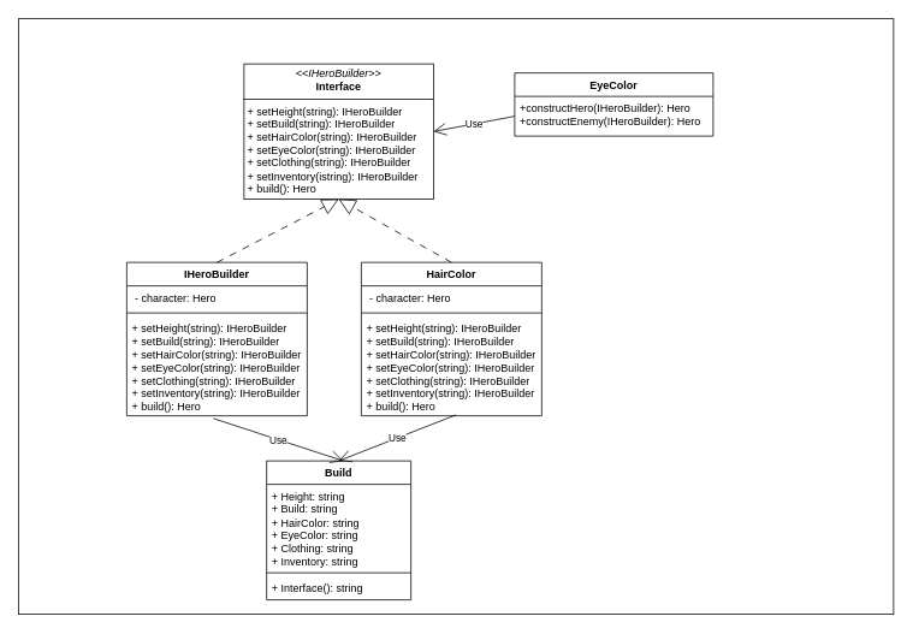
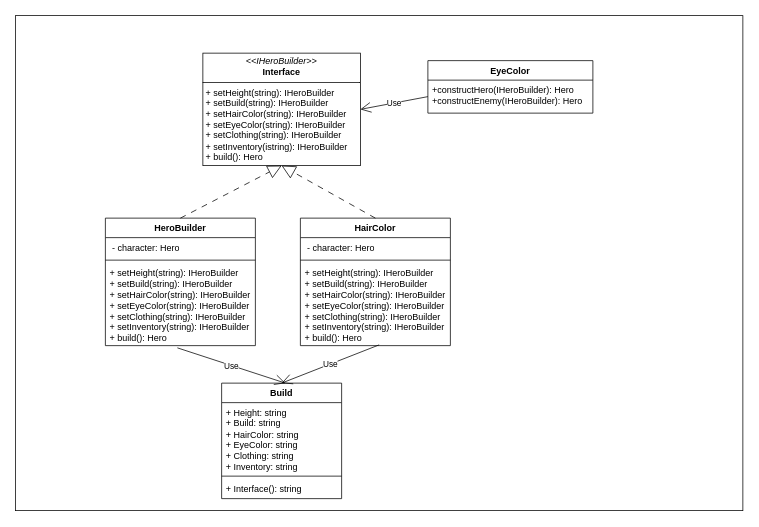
  <mxCell id="0" />
  <mxCell id="1" parent="0" />
  <mxCell id="2" value="" style="rounded=0;whiteSpace=wrap;html=1;" vertex="1" parent="1"><mxGeometry x="20" y="20" width="970" height="660" as="geometry" /></mxCell>
  <mxCell id="3" value="&lt;p style=&quot;margin:0px;margin-top:4px;text-align:center;&quot;&gt;&lt;i&gt;&amp;lt;&amp;lt;IHeroBuilder&amp;gt;&amp;gt;&lt;/i&gt;&lt;br&gt;&lt;b&gt;Interface&lt;/b&gt;&lt;/p&gt;&lt;hr size=&quot;1&quot; style=&quot;border-style:solid;&quot;&gt;&lt;p style=&quot;margin:0px;margin-left:4px;&quot;&gt;&lt;/p&gt;&lt;p style=&quot;margin:0px;margin-left:4px;&quot;&gt;+ setHeight(string): IHeroBuilder&lt;/p&gt;&lt;p style=&quot;margin:0px;margin-left:4px;&quot;&gt;+ setBuild(string): IHeroBuilder&lt;/p&gt;&lt;p style=&quot;margin:0px;margin-left:4px;&quot;&gt;+ setHairColor(string): IHeroBuilder&lt;/p&gt;&lt;p style=&quot;margin:0px;margin-left:4px;&quot;&gt;+ setEyeColor(string): IHeroBuilder&lt;/p&gt;&lt;p style=&quot;margin:0px;margin-left:4px;&quot;&gt;+ setClothing(string): IHeroBuilder&lt;/p&gt;&lt;p style=&quot;margin:0px;margin-left:4px;&quot;&gt;+ setInventory(istring): IHeroBuilder&lt;/p&gt;&lt;p style=&quot;margin:0px;margin-left:4px;&quot;&gt;+ build(): Hero&lt;/p&gt;" style="verticalAlign=top;align=left;overflow=fill;html=1;whiteSpace=wrap;" vertex="1" parent="1"><mxGeometry x="270" y="70" width="210" height="150" as="geometry" /></mxCell>
  <mxCell id="4" value="Build" style="swimlane;fontStyle=1;align=center;verticalAlign=top;childLayout=stackLayout;horizontal=1;startSize=26;horizontalStack=0;resizeParent=1;resizeParentMax=0;resizeLast=0;collapsible=1;marginBottom=0;whiteSpace=wrap;html=1;" vertex="1" parent="1"><mxGeometry x="295" y="510" width="160" height="154" as="geometry" /></mxCell>
  <mxCell id="5" value="&lt;div&gt;+ Height: string&lt;/div&gt;&lt;div&gt;&lt;span style=&quot;background-color: initial;&quot;&gt;+ Build: string&lt;/span&gt;&lt;/div&gt;&lt;div&gt;&lt;span style=&quot;background-color: initial;&quot;&gt;+ HairColor: string&lt;/span&gt;&lt;/div&gt;&lt;div&gt;&lt;span style=&quot;background-color: initial;&quot;&gt;+ EyeColor: string&lt;/span&gt;&lt;/div&gt;&lt;div&gt;&lt;span style=&quot;background-color: initial;&quot;&gt;+ Clothing: string&lt;/span&gt;&lt;/div&gt;&lt;div&gt;&lt;span style=&quot;background-color: initial;&quot;&gt;+ Inventory: string&lt;/span&gt;&lt;/div&gt;" style="text;strokeColor=none;fillColor=none;align=left;verticalAlign=top;spacingLeft=4;spacingRight=4;overflow=hidden;rotatable=0;points=[[0,0.5],[1,0.5]];portConstraint=eastwest;whiteSpace=wrap;html=1;" vertex="1" parent="4"><mxGeometry y="26" width="160" height="94" as="geometry" /></mxCell>
  <mxCell id="6" value="" style="line;strokeWidth=1;fillColor=none;align=left;verticalAlign=middle;spacingTop=-1;spacingLeft=3;spacingRight=3;rotatable=0;labelPosition=right;points=[];portConstraint=eastwest;strokeColor=inherit;" vertex="1" parent="4"><mxGeometry y="120" width="160" height="8" as="geometry" /></mxCell>
  <mxCell id="7" value="+ Interface(): string" style="text;strokeColor=none;fillColor=none;align=left;verticalAlign=top;spacingLeft=4;spacingRight=4;overflow=hidden;rotatable=0;points=[[0,0.5],[1,0.5]];portConstraint=eastwest;whiteSpace=wrap;html=1;" vertex="1" parent="4"><mxGeometry y="128" width="160" height="26" as="geometry" /></mxCell>
  <mxCell id="8" value="HairColor" style="swimlane;fontStyle=1;align=center;verticalAlign=top;childLayout=stackLayout;horizontal=1;startSize=26;horizontalStack=0;resizeParent=1;resizeParentMax=0;resizeLast=0;collapsible=1;marginBottom=0;whiteSpace=wrap;html=1;" vertex="1" parent="1"><mxGeometry x="400" y="290" width="200" height="170" as="geometry" /></mxCell>
  <mxCell id="9" value="&amp;nbsp;- character: Hero" style="text;strokeColor=none;fillColor=none;align=left;verticalAlign=top;spacingLeft=4;spacingRight=4;overflow=hidden;rotatable=0;points=[[0,0.5],[1,0.5]];portConstraint=eastwest;whiteSpace=wrap;html=1;" vertex="1" parent="8"><mxGeometry y="26" width="200" height="26" as="geometry" /></mxCell>
  <mxCell id="10" value="" style="line;strokeWidth=1;fillColor=none;align=left;verticalAlign=middle;spacingTop=-1;spacingLeft=3;spacingRight=3;rotatable=0;labelPosition=right;points=[];portConstraint=eastwest;strokeColor=inherit;" vertex="1" parent="8"><mxGeometry y="52" width="200" height="8" as="geometry" /></mxCell>
  <mxCell id="11" value="&lt;div&gt;+ setHeight(string): IHeroBuilder&lt;/div&gt;&lt;div&gt;+ setBuild(string): IHeroBuilder&lt;/div&gt;&lt;div&gt;+ setHairColor(string): IHeroBuilder&lt;/div&gt;&lt;div&gt;+ setEyeColor(string): IHeroBuilder&lt;/div&gt;&lt;div&gt;+ setClothing(string): IHeroBuilder&lt;/div&gt;&lt;div&gt;+ setInventory(string): IHeroBuilder&lt;/div&gt;&lt;div&gt;+ build(): Hero&lt;/div&gt;" style="text;strokeColor=none;fillColor=none;align=left;verticalAlign=top;spacingLeft=4;spacingRight=4;overflow=hidden;rotatable=0;points=[[0,0.5],[1,0.5]];portConstraint=eastwest;whiteSpace=wrap;html=1;" vertex="1" parent="8"><mxGeometry y="60" width="200" height="110" as="geometry" /></mxCell>
- <mxCell id="12" value="IHeroBuilder" style="swimlane;fontStyle=1;align=center;verticalAlign=top;childLayout=stackLayout;horizontal=1;startSize=26;horizontalStack=0;resizeParent=1;resizeParentMax=0;resizeLast=0;collapsible=1;marginBottom=0;whiteSpace=wrap;html=1;" vertex="1" parent="1"><mxGeometry x="140" y="290" width="200" height="170" as="geometry" /></mxCell>
+ <mxCell id="12" value="HeroBuilder" style="swimlane;fontStyle=1;align=center;verticalAlign=top;childLayout=stackLayout;horizontal=1;startSize=26;horizontalStack=0;resizeParent=1;resizeParentMax=0;resizeLast=0;collapsible=1;marginBottom=0;whiteSpace=wrap;html=1;" vertex="1" parent="1"><mxGeometry x="140" y="290" width="200" height="170" as="geometry" /></mxCell>
  <mxCell id="13" value="&amp;nbsp;- character: Hero" style="text;strokeColor=none;fillColor=none;align=left;verticalAlign=top;spacingLeft=4;spacingRight=4;overflow=hidden;rotatable=0;points=[[0,0.5],[1,0.5]];portConstraint=eastwest;whiteSpace=wrap;html=1;" vertex="1" parent="12"><mxGeometry y="26" width="200" height="26" as="geometry" /></mxCell>
  <mxCell id="14" value="" style="line;strokeWidth=1;fillColor=none;align=left;verticalAlign=middle;spacingTop=-1;spacingLeft=3;spacingRight=3;rotatable=0;labelPosition=right;points=[];portConstraint=eastwest;strokeColor=inherit;" vertex="1" parent="12"><mxGeometry y="52" width="200" height="8" as="geometry" /></mxCell>
  <mxCell id="15" value="&lt;div&gt;+ setHeight(string): IHeroBuilder&lt;/div&gt;&lt;div&gt;+ setBuild(string): IHeroBuilder&lt;/div&gt;&lt;div&gt;+ setHairColor(string): IHeroBuilder&lt;/div&gt;&lt;div&gt;+ setEyeColor(string): IHeroBuilder&lt;/div&gt;&lt;div&gt;+ setClothing(string): IHeroBuilder&lt;/div&gt;&lt;div&gt;+ setInventory(string): IHeroBuilder&lt;/div&gt;&lt;div&gt;+ build(): Hero&lt;/div&gt;" style="text;strokeColor=none;fillColor=none;align=left;verticalAlign=top;spacingLeft=4;spacingRight=4;overflow=hidden;rotatable=0;points=[[0,0.5],[1,0.5]];portConstraint=eastwest;whiteSpace=wrap;html=1;" vertex="1" parent="12"><mxGeometry y="60" width="200" height="110" as="geometry" /></mxCell>
  <mxCell id="16" value="" style="endArrow=block;endSize=16;endFill=0;html=1;rounded=0;entryX=0.5;entryY=1;entryDx=0;entryDy=0;exitX=0.5;exitY=0;exitDx=0;exitDy=0;dashed=1;dashPattern=8 8;" edge="1" parent="1" source="12" target="3"><mxGeometry width="160" relative="1" as="geometry"><mxPoint x="550" y="220" as="sourcePoint" /><mxPoint x="710" y="220" as="targetPoint" /></mxGeometry></mxCell>
  <mxCell id="17" value="" style="endArrow=block;endSize=16;endFill=0;html=1;rounded=0;entryX=0.5;entryY=1;entryDx=0;entryDy=0;exitX=0.5;exitY=0;exitDx=0;exitDy=0;dashed=1;dashPattern=8 8;" edge="1" parent="1" source="8" target="3"><mxGeometry width="160" relative="1" as="geometry"><mxPoint x="250" y="300" as="sourcePoint" /><mxPoint x="385" y="230" as="targetPoint" /></mxGeometry></mxCell>
  <mxCell id="18" value="EyeColor" style="swimlane;fontStyle=1;align=center;verticalAlign=top;childLayout=stackLayout;horizontal=1;startSize=26;horizontalStack=0;resizeParent=1;resizeParentMax=0;resizeLast=0;collapsible=1;marginBottom=0;whiteSpace=wrap;html=1;" vertex="1" parent="1"><mxGeometry x="570" y="80" width="220" height="70" as="geometry" /></mxCell>
  <mxCell id="19" value="&lt;div&gt;+constructHero(IHeroBuilder): Hero&lt;/div&gt;&lt;div&gt;&lt;span style=&quot;background-color: initial;&quot;&gt;+constructEnemy(IHeroBuilder): Hero&lt;/span&gt;&lt;/div&gt;" style="text;strokeColor=none;fillColor=none;align=left;verticalAlign=top;spacingLeft=4;spacingRight=4;overflow=hidden;rotatable=0;points=[[0,0.5],[1,0.5]];portConstraint=eastwest;whiteSpace=wrap;html=1;" vertex="1" parent="18"><mxGeometry y="26" width="220" height="44" as="geometry" /></mxCell>
  <mxCell id="20" value="Use" style="endArrow=open;endSize=12;html=1;rounded=0;exitX=0;exitY=0.5;exitDx=0;exitDy=0;entryX=1;entryY=0.5;entryDx=0;entryDy=0;" edge="1" parent="1" source="19" target="3"><mxGeometry width="160" relative="1" as="geometry"><mxPoint x="550" y="220" as="sourcePoint" /><mxPoint x="710" y="220" as="targetPoint" /></mxGeometry></mxCell>
  <mxCell id="21" value="Use" style="endArrow=open;endSize=12;html=1;rounded=0;exitX=0.525;exitY=0.991;exitDx=0;exitDy=0;exitPerimeter=0;entryX=0.5;entryY=0;entryDx=0;entryDy=0;" edge="1" parent="1" source="11" target="4"><mxGeometry width="160" relative="1" as="geometry"><mxPoint x="470" y="483" as="sourcePoint" /><mxPoint x="380" y="500" as="targetPoint" /></mxGeometry></mxCell>
  <mxCell id="22" value="Use" style="endArrow=open;endSize=12;html=1;rounded=0;exitX=0.48;exitY=1.027;exitDx=0;exitDy=0;exitPerimeter=0;" edge="1" parent="1" source="15"><mxGeometry width="160" relative="1" as="geometry"><mxPoint x="515" y="469" as="sourcePoint" /><mxPoint x="380" y="510" as="targetPoint" /></mxGeometry></mxCell>
